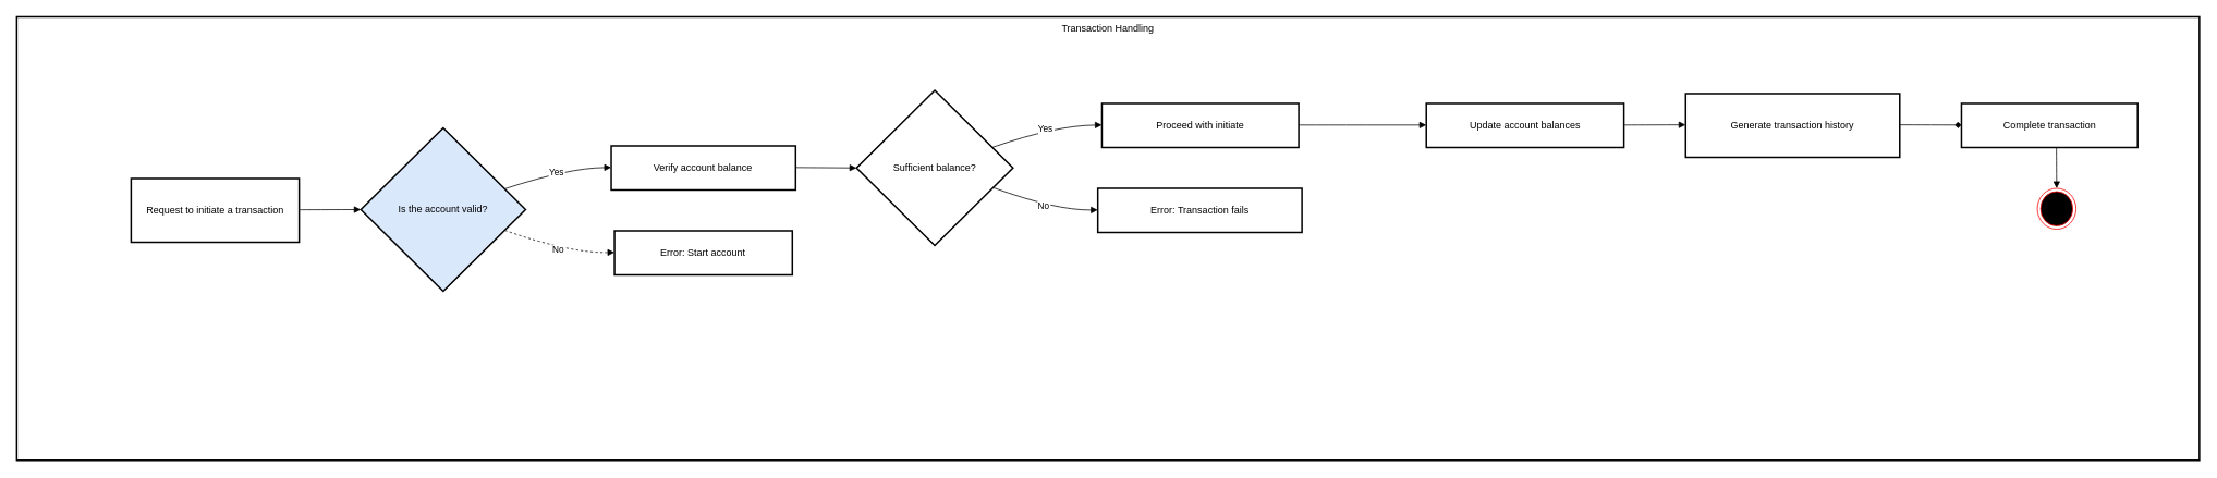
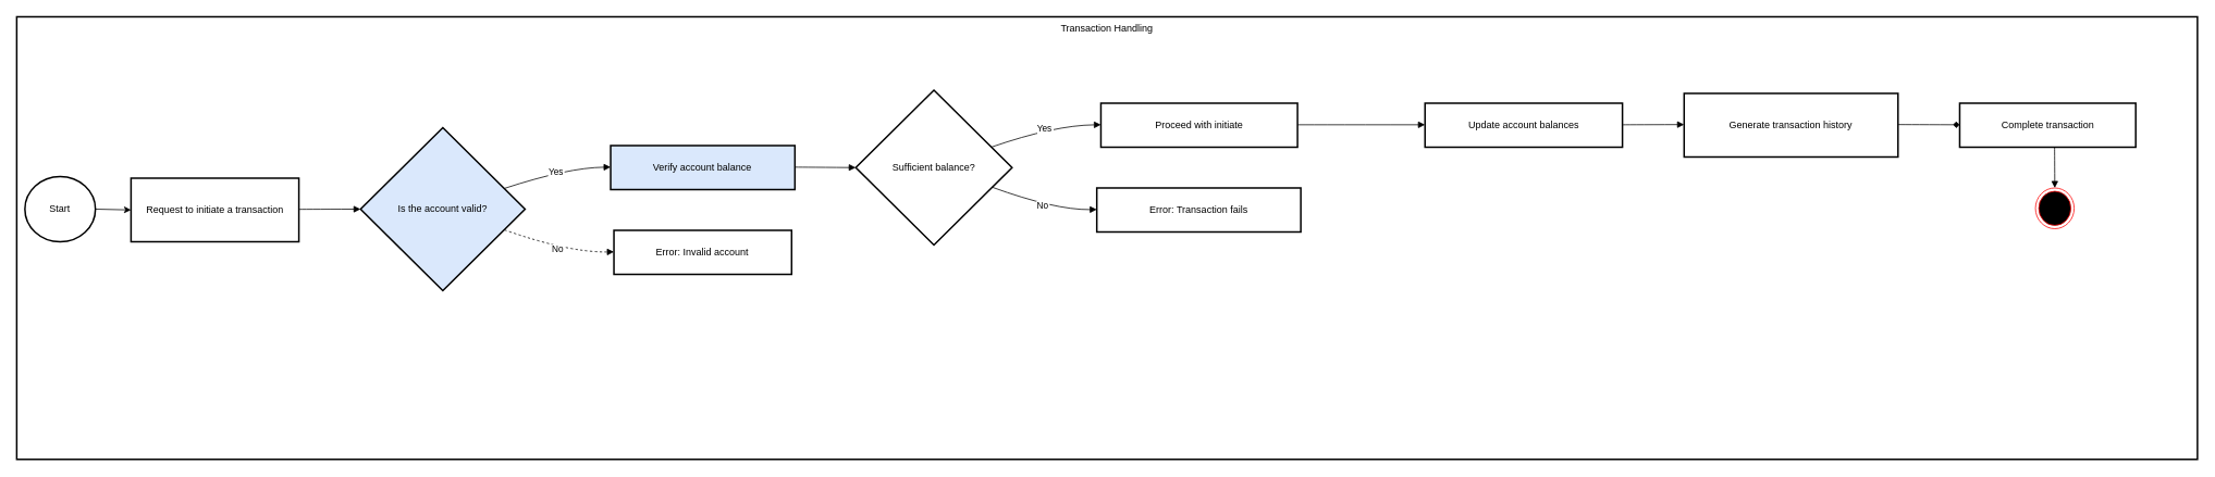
  <mxCell id="0" />
  <mxCell id="1" parent="0" />
  <mxCell id="2" value="Transaction Handling" style="whiteSpace=wrap;strokeWidth=2;verticalAlign=top;" parent="1" vertex="1"><mxGeometry x="20" y="20" width="2671" height="543" as="geometry" /></mxCell>
  <mxCell id="3" value="Update account balances" style="whiteSpace=wrap;strokeWidth=2;" parent="2" vertex="1"><mxGeometry x="1724.916" y="106" width="241.811" height="54" as="geometry" /></mxCell>
  <mxCell id="4" value="Request to initiate a transaction" style="whiteSpace=wrap;strokeWidth=2;" parent="2" vertex="1"><mxGeometry x="140" y="198" width="205.59" height="78" as="geometry" /></mxCell>
  <mxCell id="5" value="Is the account valid?" style="rhombus;strokeWidth=2;whiteSpace=wrap;fillColor=#dae8fc;" parent="2" vertex="1"><mxGeometry x="421.154" y="136" width="201.509" height="200" as="geometry" /></mxCell>
- <mxCell id="6" value="Verify account balance" style="whiteSpace=wrap;strokeWidth=2;" parent="2" vertex="1"><mxGeometry x="727.447" y="158" width="225.69" height="54" as="geometry" /></mxCell>
- <mxCell id="7" value="Error: Start account" style="whiteSpace=wrap;strokeWidth=2;" parent="2" vertex="1"><mxGeometry x="731.477" y="262" width="217.63" height="54" as="geometry" /></mxCell>
+ <mxCell id="6" value="Verify account balance" style="whiteSpace=wrap;strokeWidth=2;fillColor=#dae8fc;" parent="2" vertex="1"><mxGeometry x="727.447" y="158" width="225.69" height="54" as="geometry" /></mxCell>
+ <mxCell id="7" value="Error: Invalid account" style="whiteSpace=wrap;strokeWidth=2;" parent="2" vertex="1"><mxGeometry x="731.477" y="262" width="217.63" height="54" as="geometry" /></mxCell>
  <mxCell id="8" value="Sufficient balance?" style="rhombus;strokeWidth=2;whiteSpace=wrap;" parent="2" vertex="1"><mxGeometry x="1027.695" y="90" width="191.433" height="190" as="geometry" /></mxCell>
  <mxCell id="9" value="Proceed with initiate" style="whiteSpace=wrap;strokeWidth=2;" parent="2" vertex="1"><mxGeometry x="1327.943" y="106" width="240.803" height="54" as="geometry" /></mxCell>
  <mxCell id="10" value="Error: Transaction fails" style="whiteSpace=wrap;strokeWidth=2;" parent="2" vertex="1"><mxGeometry x="1322.906" y="210" width="249.871" height="54" as="geometry" /></mxCell>
  <mxCell id="11" value="Generate transaction history" style="whiteSpace=wrap;strokeWidth=2;" parent="2" vertex="1"><mxGeometry x="2042.292" y="94" width="261.962" height="78" as="geometry" /></mxCell>
  <mxCell id="12" value="Complete transaction" style="whiteSpace=wrap;strokeWidth=2;" parent="2" vertex="1"><mxGeometry x="2379.82" y="106" width="215.614" height="54" as="geometry" /></mxCell>
  <mxCell id="13" value="" style="curved=1;startArrow=none;endArrow=block;exitX=1;exitY=0.49;entryX=0;entryY=0.5;" parent="2" source="4" target="5" edge="1"><mxGeometry relative="1" as="geometry"><Array as="points" /></mxGeometry></mxCell>
  <mxCell id="14" value="Yes" style="curved=1;startArrow=none;endArrow=block;exitX=1;exitY=0.33;entryX=0;entryY=0.49;" parent="2" source="5" target="6" edge="1"><mxGeometry relative="1" as="geometry"><Array as="points"><mxPoint x="675.055" y="185" /></Array></mxGeometry></mxCell>
  <mxCell id="15" value="No" style="curved=1;startArrow=none;endArrow=block;exitX=1;exitY=0.67;entryX=0;entryY=0.49;dashed=1;" parent="2" source="5" target="7" edge="1"><mxGeometry relative="1" as="geometry"><Array as="points"><mxPoint x="675.055" y="289" /></Array></mxGeometry></mxCell>
  <mxCell id="16" value="" style="curved=1;startArrow=none;endArrow=block;exitX=1;exitY=0.49;entryX=0;entryY=0.5;" parent="2" source="6" target="8" edge="1"><mxGeometry relative="1" as="geometry"><Array as="points" /></mxGeometry></mxCell>
  <mxCell id="17" value="Yes" style="curved=1;startArrow=none;endArrow=block;exitX=1;exitY=0.32;entryX=0;entryY=0.49;" parent="2" source="8" target="9" edge="1"><mxGeometry relative="1" as="geometry"><Array as="points"><mxPoint x="1271.521" y="133" /></Array></mxGeometry></mxCell>
  <mxCell id="18" value="No" style="curved=1;startArrow=none;endArrow=block;exitX=1;exitY=0.67;entryX=0;entryY=0.49;" parent="2" source="8" target="10" edge="1"><mxGeometry relative="1" as="geometry"><Array as="points"><mxPoint x="1271.521" y="237" /></Array></mxGeometry></mxCell>
  <mxCell id="19" value="" style="curved=1;startArrow=none;endArrow=block;exitX=1;exitY=0.49;entryX=0;entryY=0.49;" parent="2" source="9" target="3" edge="1"><mxGeometry relative="1" as="geometry"><Array as="points" /></mxGeometry></mxCell>
  <mxCell id="20" value="" style="curved=1;startArrow=none;endArrow=block;exitX=1;exitY=0.49;entryX=0;entryY=0.49;" parent="2" source="3" target="11" edge="1"><mxGeometry relative="1" as="geometry"><Array as="points" /></mxGeometry></mxCell>
  <mxCell id="21" value="" style="curved=1;startArrow=none;endArrow=diamond;exitX=1;exitY=0.49;entryX=0;entryY=0.49;" parent="2" source="11" target="12" edge="1"><mxGeometry relative="1" as="geometry"><Array as="points" /></mxGeometry></mxCell>
+ <mxCell id="22" value="Start" style="strokeWidth=2;html=1;shape=mxgraph.flowchart.start_2;whiteSpace=wrap;" vertex="1" parent="2"><mxGeometry x="10" y="196" width="86.37" height="80" as="geometry" /></mxCell>
+ <mxCell id="23" value="" style="endArrow=classic;html=1;rounded=0;exitX=1;exitY=0.5;exitDx=0;exitDy=0;exitPerimeter=0;entryX=0;entryY=0.5;entryDx=0;entryDy=0;" edge="1" parent="2" source="22" target="4"><mxGeometry width="50" height="50" relative="1" as="geometry"><mxPoint x="510" y="330" as="sourcePoint" /><mxPoint x="560" y="280" as="targetPoint" /></mxGeometry></mxCell>
  <mxCell id="24" value="" style="ellipse;html=1;shape=endState;fillColor=#000000;strokeColor=#ff0000;" vertex="1" parent="2"><mxGeometry x="2472.63" y="210" width="47.37" height="50" as="geometry" /></mxCell>
  <mxCell id="25" value="" style="curved=1;startArrow=none;endArrow=block;exitX=0.539;exitY=1;entryX=0.5;entryY=0;entryDx=0;entryDy=0;exitDx=0;exitDy=0;exitPerimeter=0;" edge="1" parent="2" source="12" target="24"><mxGeometry relative="1" as="geometry"><Array as="points" /><mxPoint x="2314" y="142" as="sourcePoint" /><mxPoint x="2390" y="142" as="targetPoint" /></mxGeometry></mxCell>
